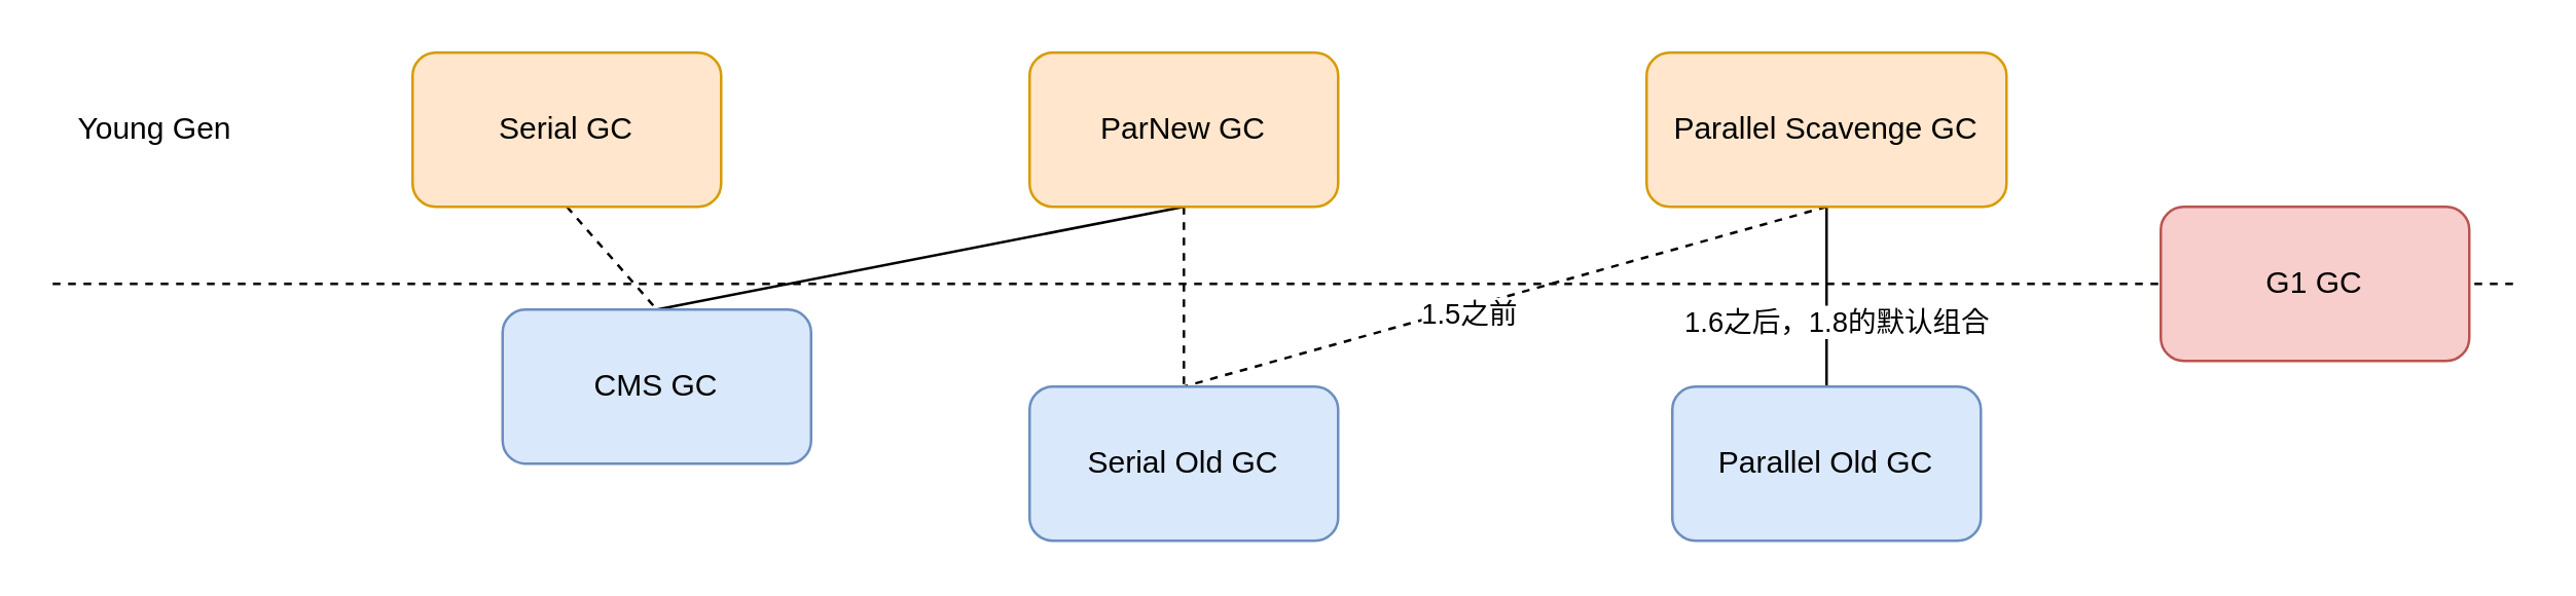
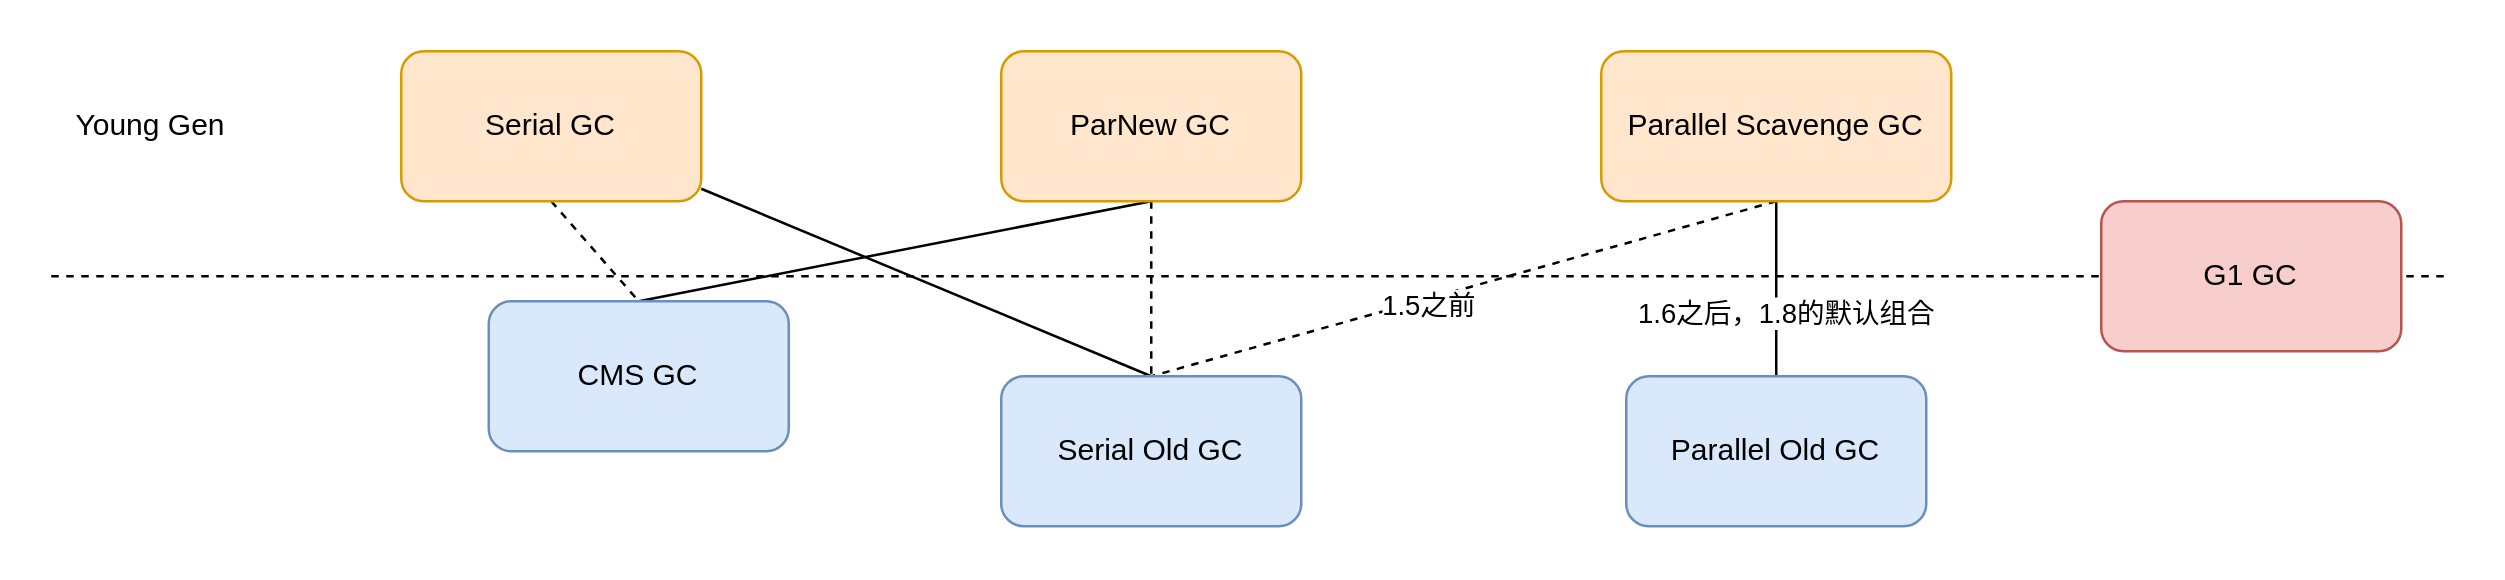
  <mxCell id="0" />
  <mxCell id="1" parent="0" />
+ <mxCell id="2" style="edgeStyle=none;rounded=0;orthogonalLoop=1;jettySize=auto;html=1;entryX=0.5;entryY=0;entryDx=0;entryDy=0;startArrow=none;startFill=0;endArrow=none;endFill=0;" edge="1" parent="1" source="4" target="16"><mxGeometry relative="1" as="geometry" /></mxCell>
  <mxCell id="3" style="edgeStyle=none;rounded=0;orthogonalLoop=1;jettySize=auto;html=1;exitX=0.5;exitY=1;exitDx=0;exitDy=0;entryX=0.5;entryY=0;entryDx=0;entryDy=0;startArrow=none;startFill=0;endArrow=none;endFill=0;dashed=1;" edge="1" parent="1" source="4" target="15"><mxGeometry relative="1" as="geometry" /></mxCell>
  <mxCell id="4" value="Serial GC" style="rounded=1;whiteSpace=wrap;html=1;fillColor=#ffe6cc;strokeColor=#d79b00;" vertex="1" parent="1"><mxGeometry x="160" y="20" width="120" height="60" as="geometry" /></mxCell>
  <mxCell id="5" style="rounded=0;orthogonalLoop=1;jettySize=auto;html=1;exitX=0.5;exitY=1;exitDx=0;exitDy=0;entryX=0.5;entryY=0;entryDx=0;entryDy=0;startArrow=none;startFill=0;endArrow=none;endFill=0;" edge="1" parent="1" source="7" target="15"><mxGeometry relative="1" as="geometry" /></mxCell>
  <mxCell id="6" style="edgeStyle=none;rounded=0;orthogonalLoop=1;jettySize=auto;html=1;exitX=0.5;exitY=1;exitDx=0;exitDy=0;entryX=0.5;entryY=0;entryDx=0;entryDy=0;dashed=1;startArrow=none;startFill=0;endArrow=none;endFill=0;" edge="1" parent="1" source="7" target="16"><mxGeometry relative="1" as="geometry" /></mxCell>
  <mxCell id="7" value="ParNew GC" style="rounded=1;whiteSpace=wrap;html=1;fillColor=#ffe6cc;strokeColor=#d79b00;" vertex="1" parent="1"><mxGeometry x="400" y="20" width="120" height="60" as="geometry" /></mxCell>
  <mxCell id="8" style="edgeStyle=orthogonalEdgeStyle;rounded=0;orthogonalLoop=1;jettySize=auto;html=1;endArrow=none;endFill=0;" edge="1" parent="1" source="12"><mxGeometry relative="1" as="geometry"><mxPoint x="710" y="150" as="targetPoint" /></mxGeometry></mxCell>
  <mxCell id="9" value="1.6之后，1.8的默认组合" style="edgeLabel;html=1;align=center;verticalAlign=middle;resizable=0;points=[];" vertex="1" connectable="0" parent="8"><mxGeometry x="0.286" y="3" relative="1" as="geometry"><mxPoint as="offset" /></mxGeometry></mxCell>
  <mxCell id="10" style="edgeStyle=none;rounded=0;orthogonalLoop=1;jettySize=auto;html=1;exitX=0.5;exitY=1;exitDx=0;exitDy=0;dashed=1;startArrow=none;startFill=0;endArrow=none;endFill=0;" edge="1" parent="1" source="12"><mxGeometry relative="1" as="geometry"><mxPoint x="460" y="150" as="targetPoint" /></mxGeometry></mxCell>
  <mxCell id="11" value="1.5之前" style="edgeLabel;html=1;align=center;verticalAlign=middle;resizable=0;points=[];" vertex="1" connectable="0" parent="10"><mxGeometry x="0.116" y="2" relative="1" as="geometry"><mxPoint as="offset" /></mxGeometry></mxCell>
  <mxCell id="12" value="Parallel Scavenge GC" style="rounded=1;whiteSpace=wrap;html=1;fillColor=#ffe6cc;strokeColor=#d79b00;" vertex="1" parent="1"><mxGeometry x="640" y="20" width="140" height="60" as="geometry" /></mxCell>
  <mxCell id="13" value="Young Gen" style="text;html=1;strokeColor=none;fillColor=none;align=center;verticalAlign=middle;whiteSpace=wrap;rounded=0;" vertex="1" parent="1"><mxGeometry x="20" y="35" width="80" height="30" as="geometry" /></mxCell>
  <mxCell id="14" value="" style="endArrow=none;dashed=1;html=1;rounded=0;" edge="1" parent="1"><mxGeometry width="50" height="50" relative="1" as="geometry"><mxPoint x="20" y="110" as="sourcePoint" /><mxPoint x="980" y="110" as="targetPoint" /></mxGeometry></mxCell>
  <mxCell id="15" value="CMS GC" style="rounded=1;whiteSpace=wrap;html=1;fillColor=#dae8fc;strokeColor=#6c8ebf;" vertex="1" parent="1"><mxGeometry x="195" y="120" width="120" height="60" as="geometry" /></mxCell>
  <mxCell id="16" value="Serial Old GC" style="rounded=1;whiteSpace=wrap;html=1;fillColor=#dae8fc;strokeColor=#6c8ebf;" vertex="1" parent="1"><mxGeometry x="400" y="150" width="120" height="60" as="geometry" /></mxCell>
  <mxCell id="17" value="Parallel Old GC" style="rounded=1;whiteSpace=wrap;html=1;fillColor=#dae8fc;strokeColor=#6c8ebf;" vertex="1" parent="1"><mxGeometry x="650" y="150" width="120" height="60" as="geometry" /></mxCell>
  <mxCell id="18" value="G1 GC" style="rounded=1;whiteSpace=wrap;html=1;fillColor=#f8cecc;strokeColor=#b85450;" vertex="1" parent="1"><mxGeometry x="840" y="80" width="120" height="60" as="geometry" /></mxCell>
